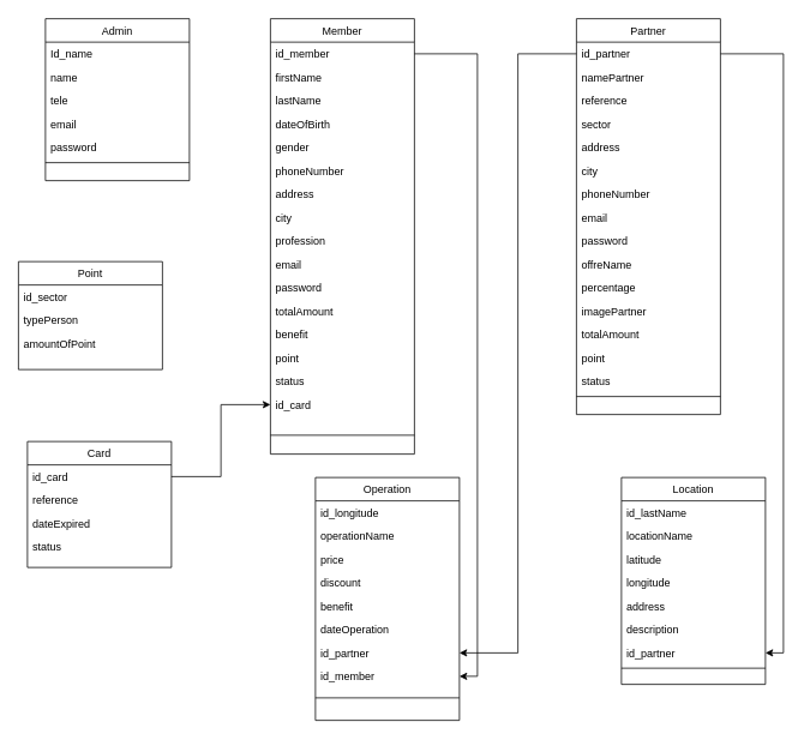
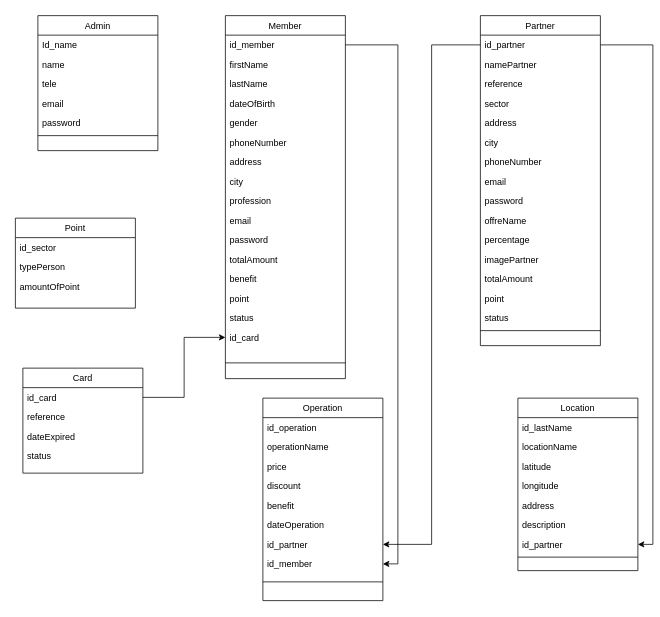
  <mxCell id="0" />
  <mxCell id="1" parent="0" />
  <mxCell id="2" value="Admin" style="swimlane;fontStyle=0;align=center;verticalAlign=top;childLayout=stackLayout;horizontal=1;startSize=26;horizontalStack=0;resizeParent=1;resizeLast=0;collapsible=1;marginBottom=0;rounded=0;shadow=0;strokeWidth=1;" parent="1" vertex="1"><mxGeometry x="50" y="20" width="160" height="180" as="geometry"><mxRectangle x="550" y="140" width="160" height="26" as="alternateBounds" /></mxGeometry></mxCell>
  <mxCell id="3" value="Id_name" style="text;align=left;verticalAlign=top;spacingLeft=4;spacingRight=4;overflow=hidden;rotatable=0;points=[[0,0.5],[1,0.5]];portConstraint=eastwest;" parent="2" vertex="1"><mxGeometry y="26" width="160" height="26" as="geometry" /></mxCell>
  <mxCell id="4" value="name" style="text;align=left;verticalAlign=top;spacingLeft=4;spacingRight=4;overflow=hidden;rotatable=0;points=[[0,0.5],[1,0.5]];portConstraint=eastwest;rounded=0;shadow=0;html=0;" parent="2" vertex="1"><mxGeometry y="52" width="160" height="26" as="geometry" /></mxCell>
  <mxCell id="5" value="tele" style="text;align=left;verticalAlign=top;spacingLeft=4;spacingRight=4;overflow=hidden;rotatable=0;points=[[0,0.5],[1,0.5]];portConstraint=eastwest;rounded=0;shadow=0;html=0;" parent="2" vertex="1"><mxGeometry y="78" width="160" height="26" as="geometry" /></mxCell>
  <mxCell id="6" value="email" style="text;align=left;verticalAlign=top;spacingLeft=4;spacingRight=4;overflow=hidden;rotatable=0;points=[[0,0.5],[1,0.5]];portConstraint=eastwest;rounded=0;shadow=0;html=0;" parent="2" vertex="1"><mxGeometry y="104" width="160" height="26" as="geometry" /></mxCell>
  <mxCell id="7" value="password" style="text;align=left;verticalAlign=top;spacingLeft=4;spacingRight=4;overflow=hidden;rotatable=0;points=[[0,0.5],[1,0.5]];portConstraint=eastwest;rounded=0;shadow=0;html=0;" parent="2" vertex="1"><mxGeometry y="130" width="160" height="26" as="geometry" /></mxCell>
  <mxCell id="8" value="" style="line;html=1;strokeWidth=1;align=left;verticalAlign=middle;spacingTop=-1;spacingLeft=3;spacingRight=3;rotatable=0;labelPosition=right;points=[];portConstraint=eastwest;" parent="2" vertex="1"><mxGeometry y="156" width="160" height="8" as="geometry" /></mxCell>
  <mxCell id="9" value="Member" style="swimlane;fontStyle=0;align=center;verticalAlign=top;childLayout=stackLayout;horizontal=1;startSize=26;horizontalStack=0;resizeParent=1;resizeLast=0;collapsible=1;marginBottom=0;rounded=0;shadow=0;strokeWidth=1;" vertex="1" parent="1"><mxGeometry x="300" y="20" width="160" height="484" as="geometry"><mxRectangle x="550" y="140" width="160" height="26" as="alternateBounds" /></mxGeometry></mxCell>
  <mxCell id="10" value="id_member" style="text;align=left;verticalAlign=top;spacingLeft=4;spacingRight=4;overflow=hidden;rotatable=0;points=[[0,0.5],[1,0.5]];portConstraint=eastwest;" vertex="1" parent="9"><mxGeometry y="26" width="160" height="26" as="geometry" /></mxCell>
  <mxCell id="11" value="firstName" style="text;align=left;verticalAlign=top;spacingLeft=4;spacingRight=4;overflow=hidden;rotatable=0;points=[[0,0.5],[1,0.5]];portConstraint=eastwest;rounded=0;shadow=0;html=0;" vertex="1" parent="9"><mxGeometry y="52" width="160" height="26" as="geometry" /></mxCell>
  <mxCell id="12" value="lastName" style="text;align=left;verticalAlign=top;spacingLeft=4;spacingRight=4;overflow=hidden;rotatable=0;points=[[0,0.5],[1,0.5]];portConstraint=eastwest;rounded=0;shadow=0;html=0;" vertex="1" parent="9"><mxGeometry y="78" width="160" height="26" as="geometry" /></mxCell>
  <mxCell id="13" value="dateOfBirth" style="text;align=left;verticalAlign=top;spacingLeft=4;spacingRight=4;overflow=hidden;rotatable=0;points=[[0,0.5],[1,0.5]];portConstraint=eastwest;rounded=0;shadow=0;html=0;" vertex="1" parent="9"><mxGeometry y="104" width="160" height="26" as="geometry" /></mxCell>
  <mxCell id="14" value="gender" style="text;align=left;verticalAlign=top;spacingLeft=4;spacingRight=4;overflow=hidden;rotatable=0;points=[[0,0.5],[1,0.5]];portConstraint=eastwest;rounded=0;shadow=0;html=0;" vertex="1" parent="9"><mxGeometry y="130" width="160" height="26" as="geometry" /></mxCell>
  <mxCell id="15" value="phoneNumber" style="text;align=left;verticalAlign=top;spacingLeft=4;spacingRight=4;overflow=hidden;rotatable=0;points=[[0,0.5],[1,0.5]];portConstraint=eastwest;rounded=0;shadow=0;html=0;" vertex="1" parent="9"><mxGeometry y="156" width="160" height="26" as="geometry" /></mxCell>
  <mxCell id="16" value="address" style="text;align=left;verticalAlign=top;spacingLeft=4;spacingRight=4;overflow=hidden;rotatable=0;points=[[0,0.5],[1,0.5]];portConstraint=eastwest;rounded=0;shadow=0;html=0;" vertex="1" parent="9"><mxGeometry y="182" width="160" height="26" as="geometry" /></mxCell>
  <mxCell id="17" value="city" style="text;align=left;verticalAlign=top;spacingLeft=4;spacingRight=4;overflow=hidden;rotatable=0;points=[[0,0.5],[1,0.5]];portConstraint=eastwest;rounded=0;shadow=0;html=0;" vertex="1" parent="9"><mxGeometry y="208" width="160" height="26" as="geometry" /></mxCell>
  <mxCell id="18" value="profession" style="text;align=left;verticalAlign=top;spacingLeft=4;spacingRight=4;overflow=hidden;rotatable=0;points=[[0,0.5],[1,0.5]];portConstraint=eastwest;rounded=0;shadow=0;html=0;" vertex="1" parent="9"><mxGeometry y="234" width="160" height="26" as="geometry" /></mxCell>
  <mxCell id="19" value="email" style="text;align=left;verticalAlign=top;spacingLeft=4;spacingRight=4;overflow=hidden;rotatable=0;points=[[0,0.5],[1,0.5]];portConstraint=eastwest;rounded=0;shadow=0;html=0;" vertex="1" parent="9"><mxGeometry y="260" width="160" height="26" as="geometry" /></mxCell>
  <mxCell id="20" value="password" style="text;align=left;verticalAlign=top;spacingLeft=4;spacingRight=4;overflow=hidden;rotatable=0;points=[[0,0.5],[1,0.5]];portConstraint=eastwest;rounded=0;shadow=0;html=0;" vertex="1" parent="9"><mxGeometry y="286" width="160" height="26" as="geometry" /></mxCell>
  <mxCell id="21" value="totalAmount" style="text;align=left;verticalAlign=top;spacingLeft=4;spacingRight=4;overflow=hidden;rotatable=0;points=[[0,0.5],[1,0.5]];portConstraint=eastwest;rounded=0;shadow=0;html=0;" vertex="1" parent="9"><mxGeometry y="312" width="160" height="26" as="geometry" /></mxCell>
  <mxCell id="22" value="benefit" style="text;align=left;verticalAlign=top;spacingLeft=4;spacingRight=4;overflow=hidden;rotatable=0;points=[[0,0.5],[1,0.5]];portConstraint=eastwest;rounded=0;shadow=0;html=0;" vertex="1" parent="9"><mxGeometry y="338" width="160" height="26" as="geometry" /></mxCell>
  <mxCell id="23" value="point" style="text;align=left;verticalAlign=top;spacingLeft=4;spacingRight=4;overflow=hidden;rotatable=0;points=[[0,0.5],[1,0.5]];portConstraint=eastwest;rounded=0;shadow=0;html=0;" vertex="1" parent="9"><mxGeometry y="364" width="160" height="26" as="geometry" /></mxCell>
  <mxCell id="24" value="status" style="text;align=left;verticalAlign=top;spacingLeft=4;spacingRight=4;overflow=hidden;rotatable=0;points=[[0,0.5],[1,0.5]];portConstraint=eastwest;rounded=0;shadow=0;html=0;" vertex="1" parent="9"><mxGeometry y="390" width="160" height="26" as="geometry" /></mxCell>
  <mxCell id="25" value="id_card" style="text;align=left;verticalAlign=top;spacingLeft=4;spacingRight=4;overflow=hidden;rotatable=0;points=[[0,0.5],[1,0.5]];portConstraint=eastwest;rounded=0;shadow=0;html=0;" vertex="1" parent="9"><mxGeometry y="416" width="160" height="26" as="geometry" /></mxCell>
  <mxCell id="26" value="" style="line;html=1;strokeWidth=1;align=left;verticalAlign=middle;spacingTop=-1;spacingLeft=3;spacingRight=3;rotatable=0;labelPosition=right;points=[];portConstraint=eastwest;" vertex="1" parent="9"><mxGeometry y="442" width="160" height="42" as="geometry" /></mxCell>
  <mxCell id="27" value="Card" style="swimlane;fontStyle=0;align=center;verticalAlign=top;childLayout=stackLayout;horizontal=1;startSize=26;horizontalStack=0;resizeParent=1;resizeLast=0;collapsible=1;marginBottom=0;rounded=0;shadow=0;strokeWidth=1;" vertex="1" parent="1"><mxGeometry y="490" width="160" height="140" as="geometry" x="30"><mxRectangle x="550" y="140" width="160" height="26" as="alternateBounds" /></mxGeometry></mxCell>
  <mxCell id="28" value="id_card" style="text;align=left;verticalAlign=top;spacingLeft=4;spacingRight=4;overflow=hidden;rotatable=0;points=[[0,0.5],[1,0.5]];portConstraint=eastwest;" vertex="1" parent="27"><mxGeometry y="26" width="160" height="26" as="geometry" /></mxCell>
  <mxCell id="29" value="reference" style="text;align=left;verticalAlign=top;spacingLeft=4;spacingRight=4;overflow=hidden;rotatable=0;points=[[0,0.5],[1,0.5]];portConstraint=eastwest;rounded=0;shadow=0;html=0;" vertex="1" parent="27"><mxGeometry y="52" width="160" height="26" as="geometry" /></mxCell>
  <mxCell id="30" value="dateExpired" style="text;align=left;verticalAlign=top;spacingLeft=4;spacingRight=4;overflow=hidden;rotatable=0;points=[[0,0.5],[1,0.5]];portConstraint=eastwest;rounded=0;shadow=0;html=0;" vertex="1" parent="27"><mxGeometry y="78" width="160" height="26" as="geometry" /></mxCell>
  <mxCell id="31" value="status" style="text;align=left;verticalAlign=top;spacingLeft=4;spacingRight=4;overflow=hidden;rotatable=0;points=[[0,0.5],[1,0.5]];portConstraint=eastwest;rounded=0;shadow=0;html=0;" vertex="1" parent="27"><mxGeometry y="104" width="160" height="26" as="geometry" /></mxCell>
  <mxCell id="32" value="Partner" style="swimlane;fontStyle=0;align=center;verticalAlign=top;childLayout=stackLayout;horizontal=1;startSize=26;horizontalStack=0;resizeParent=1;resizeLast=0;collapsible=1;marginBottom=0;rounded=0;shadow=0;strokeWidth=1;" vertex="1" parent="1"><mxGeometry x="640" y="20" width="160" height="440" as="geometry"><mxRectangle x="550" y="140" width="160" height="26" as="alternateBounds" /></mxGeometry></mxCell>
  <mxCell id="33" value="id_partner" style="text;align=left;verticalAlign=top;spacingLeft=4;spacingRight=4;overflow=hidden;rotatable=0;points=[[0,0.5],[1,0.5]];portConstraint=eastwest;" vertex="1" parent="32"><mxGeometry y="26" width="160" height="26" as="geometry" /></mxCell>
  <mxCell id="34" value="namePartner" style="text;align=left;verticalAlign=top;spacingLeft=4;spacingRight=4;overflow=hidden;rotatable=0;points=[[0,0.5],[1,0.5]];portConstraint=eastwest;rounded=0;shadow=0;html=0;" vertex="1" parent="32"><mxGeometry y="52" width="160" height="26" as="geometry" /></mxCell>
  <mxCell id="35" value="reference" style="text;align=left;verticalAlign=top;spacingLeft=4;spacingRight=4;overflow=hidden;rotatable=0;points=[[0,0.5],[1,0.5]];portConstraint=eastwest;rounded=0;shadow=0;html=0;" vertex="1" parent="32"><mxGeometry y="78" width="160" height="26" as="geometry" /></mxCell>
  <mxCell id="36" value="sector" style="text;align=left;verticalAlign=top;spacingLeft=4;spacingRight=4;overflow=hidden;rotatable=0;points=[[0,0.5],[1,0.5]];portConstraint=eastwest;rounded=0;shadow=0;html=0;" vertex="1" parent="32"><mxGeometry y="104" width="160" height="26" as="geometry" /></mxCell>
  <mxCell id="37" value="address" style="text;align=left;verticalAlign=top;spacingLeft=4;spacingRight=4;overflow=hidden;rotatable=0;points=[[0,0.5],[1,0.5]];portConstraint=eastwest;rounded=0;shadow=0;html=0;" vertex="1" parent="32"><mxGeometry y="130" width="160" height="26" as="geometry" /></mxCell>
  <mxCell id="38" value="city" style="text;align=left;verticalAlign=top;spacingLeft=4;spacingRight=4;overflow=hidden;rotatable=0;points=[[0,0.5],[1,0.5]];portConstraint=eastwest;rounded=0;shadow=0;html=0;" vertex="1" parent="32"><mxGeometry y="156" width="160" height="26" as="geometry" /></mxCell>
  <mxCell id="39" value="phoneNumber" style="text;align=left;verticalAlign=top;spacingLeft=4;spacingRight=4;overflow=hidden;rotatable=0;points=[[0,0.5],[1,0.5]];portConstraint=eastwest;rounded=0;shadow=0;html=0;" vertex="1" parent="32"><mxGeometry y="182" width="160" height="26" as="geometry" /></mxCell>
  <mxCell id="40" value="email" style="text;align=left;verticalAlign=top;spacingLeft=4;spacingRight=4;overflow=hidden;rotatable=0;points=[[0,0.5],[1,0.5]];portConstraint=eastwest;rounded=0;shadow=0;html=0;" vertex="1" parent="32"><mxGeometry y="208" width="160" height="26" as="geometry" /></mxCell>
  <mxCell id="41" value="password" style="text;align=left;verticalAlign=top;spacingLeft=4;spacingRight=4;overflow=hidden;rotatable=0;points=[[0,0.5],[1,0.5]];portConstraint=eastwest;rounded=0;shadow=0;html=0;" vertex="1" parent="32"><mxGeometry y="234" width="160" height="26" as="geometry" /></mxCell>
  <mxCell id="42" value="offreName" style="text;align=left;verticalAlign=top;spacingLeft=4;spacingRight=4;overflow=hidden;rotatable=0;points=[[0,0.5],[1,0.5]];portConstraint=eastwest;rounded=0;shadow=0;html=0;" vertex="1" parent="32"><mxGeometry y="260" width="160" height="26" as="geometry" /></mxCell>
  <mxCell id="43" value="percentage" style="text;align=left;verticalAlign=top;spacingLeft=4;spacingRight=4;overflow=hidden;rotatable=0;points=[[0,0.5],[1,0.5]];portConstraint=eastwest;rounded=0;shadow=0;html=0;" vertex="1" parent="32"><mxGeometry y="286" width="160" height="26" as="geometry" /></mxCell>
  <mxCell id="44" value="imagePartner" style="text;align=left;verticalAlign=top;spacingLeft=4;spacingRight=4;overflow=hidden;rotatable=0;points=[[0,0.5],[1,0.5]];portConstraint=eastwest;rounded=0;shadow=0;html=0;" vertex="1" parent="32"><mxGeometry y="312" width="160" height="26" as="geometry" /></mxCell>
  <mxCell id="45" value="totalAmount" style="text;align=left;verticalAlign=top;spacingLeft=4;spacingRight=4;overflow=hidden;rotatable=0;points=[[0,0.5],[1,0.5]];portConstraint=eastwest;rounded=0;shadow=0;html=0;" vertex="1" parent="32"><mxGeometry y="338" width="160" height="26" as="geometry" /></mxCell>
  <mxCell id="46" value="point" style="text;align=left;verticalAlign=top;spacingLeft=4;spacingRight=4;overflow=hidden;rotatable=0;points=[[0,0.5],[1,0.5]];portConstraint=eastwest;rounded=0;shadow=0;html=0;" vertex="1" parent="32"><mxGeometry y="364" width="160" height="26" as="geometry" /></mxCell>
  <mxCell id="47" value="status" style="text;align=left;verticalAlign=top;spacingLeft=4;spacingRight=4;overflow=hidden;rotatable=0;points=[[0,0.5],[1,0.5]];portConstraint=eastwest;rounded=0;shadow=0;html=0;" vertex="1" parent="32"><mxGeometry y="390" width="160" height="26" as="geometry" /></mxCell>
  <mxCell id="48" value="" style="line;html=1;strokeWidth=1;align=left;verticalAlign=middle;spacingTop=-1;spacingLeft=3;spacingRight=3;rotatable=0;labelPosition=right;points=[];portConstraint=eastwest;" vertex="1" parent="32"><mxGeometry y="416" width="160" height="8" as="geometry" /></mxCell>
  <mxCell id="49" value="Operation" style="swimlane;fontStyle=0;align=center;verticalAlign=top;childLayout=stackLayout;horizontal=1;startSize=26;horizontalStack=0;resizeParent=1;resizeLast=0;collapsible=1;marginBottom=0;rounded=0;shadow=0;strokeWidth=1;" vertex="1" parent="1"><mxGeometry x="350" y="530" width="160" height="270" as="geometry"><mxRectangle x="550" y="140" width="160" height="26" as="alternateBounds" /></mxGeometry></mxCell>
- <mxCell id="50" value="id_longitude" style="text;align=left;verticalAlign=top;spacingLeft=4;spacingRight=4;overflow=hidden;rotatable=0;points=[[0,0.5],[1,0.5]];portConstraint=eastwest;" vertex="1" parent="49"><mxGeometry y="26" width="160" height="26" as="geometry" /></mxCell>
+ <mxCell id="50" value="id_operation" style="text;align=left;verticalAlign=top;spacingLeft=4;spacingRight=4;overflow=hidden;rotatable=0;points=[[0,0.5],[1,0.5]];portConstraint=eastwest;" vertex="1" parent="49"><mxGeometry y="26" width="160" height="26" as="geometry" /></mxCell>
  <mxCell id="51" value="operationName" style="text;align=left;verticalAlign=top;spacingLeft=4;spacingRight=4;overflow=hidden;rotatable=0;points=[[0,0.5],[1,0.5]];portConstraint=eastwest;rounded=0;shadow=0;html=0;" vertex="1" parent="49"><mxGeometry y="52" width="160" height="26" as="geometry" /></mxCell>
  <mxCell id="52" value="price" style="text;align=left;verticalAlign=top;spacingLeft=4;spacingRight=4;overflow=hidden;rotatable=0;points=[[0,0.5],[1,0.5]];portConstraint=eastwest;rounded=0;shadow=0;html=0;" vertex="1" parent="49"><mxGeometry y="78" width="160" height="26" as="geometry" /></mxCell>
  <mxCell id="53" value="discount" style="text;align=left;verticalAlign=top;spacingLeft=4;spacingRight=4;overflow=hidden;rotatable=0;points=[[0,0.5],[1,0.5]];portConstraint=eastwest;rounded=0;shadow=0;html=0;" vertex="1" parent="49"><mxGeometry y="104" width="160" height="26" as="geometry" /></mxCell>
  <mxCell id="54" value="benefit" style="text;align=left;verticalAlign=top;spacingLeft=4;spacingRight=4;overflow=hidden;rotatable=0;points=[[0,0.5],[1,0.5]];portConstraint=eastwest;rounded=0;shadow=0;html=0;" vertex="1" parent="49"><mxGeometry y="130" width="160" height="26" as="geometry" /></mxCell>
  <mxCell id="55" value="dateOperation" style="text;align=left;verticalAlign=top;spacingLeft=4;spacingRight=4;overflow=hidden;rotatable=0;points=[[0,0.5],[1,0.5]];portConstraint=eastwest;rounded=0;shadow=0;html=0;" vertex="1" parent="49"><mxGeometry y="156" width="160" height="26" as="geometry" /></mxCell>
  <mxCell id="56" value="id_partner" style="text;align=left;verticalAlign=top;spacingLeft=4;spacingRight=4;overflow=hidden;rotatable=0;points=[[0,0.5],[1,0.5]];portConstraint=eastwest;rounded=0;shadow=0;html=0;" vertex="1" parent="49"><mxGeometry y="182" width="160" height="26" as="geometry" /></mxCell>
  <mxCell id="57" value="id_member" style="text;align=left;verticalAlign=top;spacingLeft=4;spacingRight=4;overflow=hidden;rotatable=0;points=[[0,0.5],[1,0.5]];portConstraint=eastwest;rounded=0;shadow=0;html=0;" vertex="1" parent="49"><mxGeometry y="208" width="160" height="26" as="geometry" /></mxCell>
  <mxCell id="58" value="" style="line;html=1;strokeWidth=1;align=left;verticalAlign=middle;spacingTop=-1;spacingLeft=3;spacingRight=3;rotatable=0;labelPosition=right;points=[];portConstraint=eastwest;" vertex="1" parent="49"><mxGeometry y="234" width="160" height="22" as="geometry" /></mxCell>
  <mxCell id="59" value="Location" style="swimlane;fontStyle=0;align=center;verticalAlign=top;childLayout=stackLayout;horizontal=1;startSize=26;horizontalStack=0;resizeParent=1;resizeLast=0;collapsible=1;marginBottom=0;rounded=0;shadow=0;strokeWidth=1;" vertex="1" parent="1"><mxGeometry x="690" y="530" width="160" height="230" as="geometry"><mxRectangle x="550" y="140" width="160" height="26" as="alternateBounds" /></mxGeometry></mxCell>
  <mxCell id="60" value="id_lastName" style="text;align=left;verticalAlign=top;spacingLeft=4;spacingRight=4;overflow=hidden;rotatable=0;points=[[0,0.5],[1,0.5]];portConstraint=eastwest;" vertex="1" parent="59"><mxGeometry y="26" width="160" height="26" as="geometry" /></mxCell>
  <mxCell id="61" value="locationName" style="text;align=left;verticalAlign=top;spacingLeft=4;spacingRight=4;overflow=hidden;rotatable=0;points=[[0,0.5],[1,0.5]];portConstraint=eastwest;rounded=0;shadow=0;html=0;" vertex="1" parent="59"><mxGeometry y="52" width="160" height="26" as="geometry" /></mxCell>
  <mxCell id="62" value="latitude" style="text;align=left;verticalAlign=top;spacingLeft=4;spacingRight=4;overflow=hidden;rotatable=0;points=[[0,0.5],[1,0.5]];portConstraint=eastwest;rounded=0;shadow=0;html=0;" vertex="1" parent="59"><mxGeometry y="78" width="160" height="26" as="geometry" /></mxCell>
  <mxCell id="63" value="longitude" style="text;align=left;verticalAlign=top;spacingLeft=4;spacingRight=4;overflow=hidden;rotatable=0;points=[[0,0.5],[1,0.5]];portConstraint=eastwest;rounded=0;shadow=0;html=0;" vertex="1" parent="59"><mxGeometry y="104" width="160" height="26" as="geometry" /></mxCell>
  <mxCell id="64" value="address" style="text;align=left;verticalAlign=top;spacingLeft=4;spacingRight=4;overflow=hidden;rotatable=0;points=[[0,0.5],[1,0.5]];portConstraint=eastwest;rounded=0;shadow=0;html=0;" vertex="1" parent="59"><mxGeometry y="130" width="160" height="26" as="geometry" /></mxCell>
  <mxCell id="65" value="description" style="text;align=left;verticalAlign=top;spacingLeft=4;spacingRight=4;overflow=hidden;rotatable=0;points=[[0,0.5],[1,0.5]];portConstraint=eastwest;rounded=0;shadow=0;html=0;" vertex="1" parent="59"><mxGeometry y="156" width="160" height="26" as="geometry" /></mxCell>
  <mxCell id="66" value="id_partner" style="text;align=left;verticalAlign=top;spacingLeft=4;spacingRight=4;overflow=hidden;rotatable=0;points=[[0,0.5],[1,0.5]];portConstraint=eastwest;rounded=0;shadow=0;html=0;" vertex="1" parent="59"><mxGeometry y="182" width="160" height="26" as="geometry" /></mxCell>
  <mxCell id="67" value="" style="line;html=1;strokeWidth=1;align=left;verticalAlign=middle;spacingTop=-1;spacingLeft=3;spacingRight=3;rotatable=0;labelPosition=right;points=[];portConstraint=eastwest;" vertex="1" parent="59"><mxGeometry y="208" width="160" height="8" as="geometry" /></mxCell>
  <mxCell id="68" style="edgeStyle=orthogonalEdgeStyle;rounded=0;orthogonalLoop=1;jettySize=auto;html=1;entryX=1;entryY=0.5;entryDx=0;entryDy=0;" edge="1" parent="1" source="33" target="66"><mxGeometry relative="1" as="geometry" /></mxCell>
  <mxCell id="69" style="edgeStyle=orthogonalEdgeStyle;rounded=0;orthogonalLoop=1;jettySize=auto;html=1;" edge="1" parent="1" source="28" target="25"><mxGeometry relative="1" as="geometry" /></mxCell>
  <mxCell id="70" style="edgeStyle=orthogonalEdgeStyle;rounded=0;orthogonalLoop=1;jettySize=auto;html=1;" edge="1" parent="1" source="33" target="56"><mxGeometry relative="1" as="geometry" /></mxCell>
  <mxCell id="71" style="edgeStyle=orthogonalEdgeStyle;rounded=0;orthogonalLoop=1;jettySize=auto;html=1;entryX=1;entryY=0.5;entryDx=0;entryDy=0;" edge="1" parent="1" source="10" target="57"><mxGeometry relative="1" as="geometry" /></mxCell>
  <mxCell id="72" value="Point" style="swimlane;fontStyle=0;align=center;verticalAlign=top;childLayout=stackLayout;horizontal=1;startSize=26;horizontalStack=0;resizeParent=1;resizeLast=0;collapsible=1;marginBottom=0;rounded=0;shadow=0;strokeWidth=1;" vertex="1" parent="1"><mxGeometry x="20" y="290" width="160" height="120" as="geometry"><mxRectangle x="550" y="140" width="160" height="26" as="alternateBounds" /></mxGeometry></mxCell>
  <mxCell id="73" value="id_sector" style="text;align=left;verticalAlign=top;spacingLeft=4;spacingRight=4;overflow=hidden;rotatable=0;points=[[0,0.5],[1,0.5]];portConstraint=eastwest;" vertex="1" parent="72"><mxGeometry y="26" width="160" height="26" as="geometry" /></mxCell>
  <mxCell id="74" value="typePerson" style="text;align=left;verticalAlign=top;spacingLeft=4;spacingRight=4;overflow=hidden;rotatable=0;points=[[0,0.5],[1,0.5]];portConstraint=eastwest;rounded=0;shadow=0;html=0;" vertex="1" parent="72"><mxGeometry y="52" width="160" height="26" as="geometry" /></mxCell>
  <mxCell id="75" value="amountOfPoint" style="text;align=left;verticalAlign=top;spacingLeft=4;spacingRight=4;overflow=hidden;rotatable=0;points=[[0,0.5],[1,0.5]];portConstraint=eastwest;rounded=0;shadow=0;html=0;" vertex="1" parent="72"><mxGeometry y="78" width="160" height="26" as="geometry" /></mxCell>
